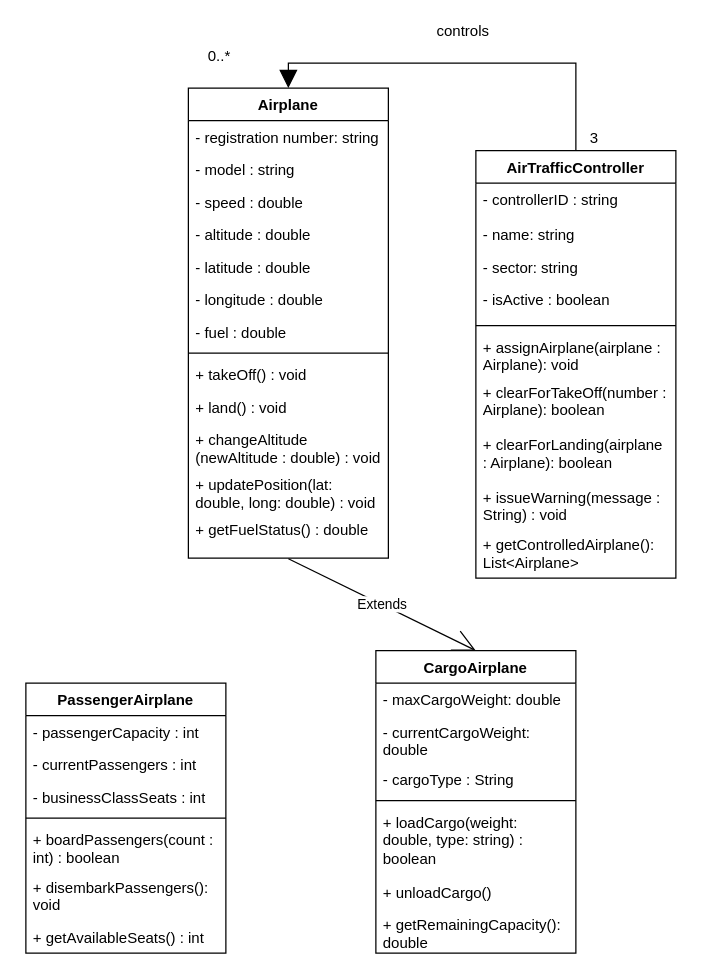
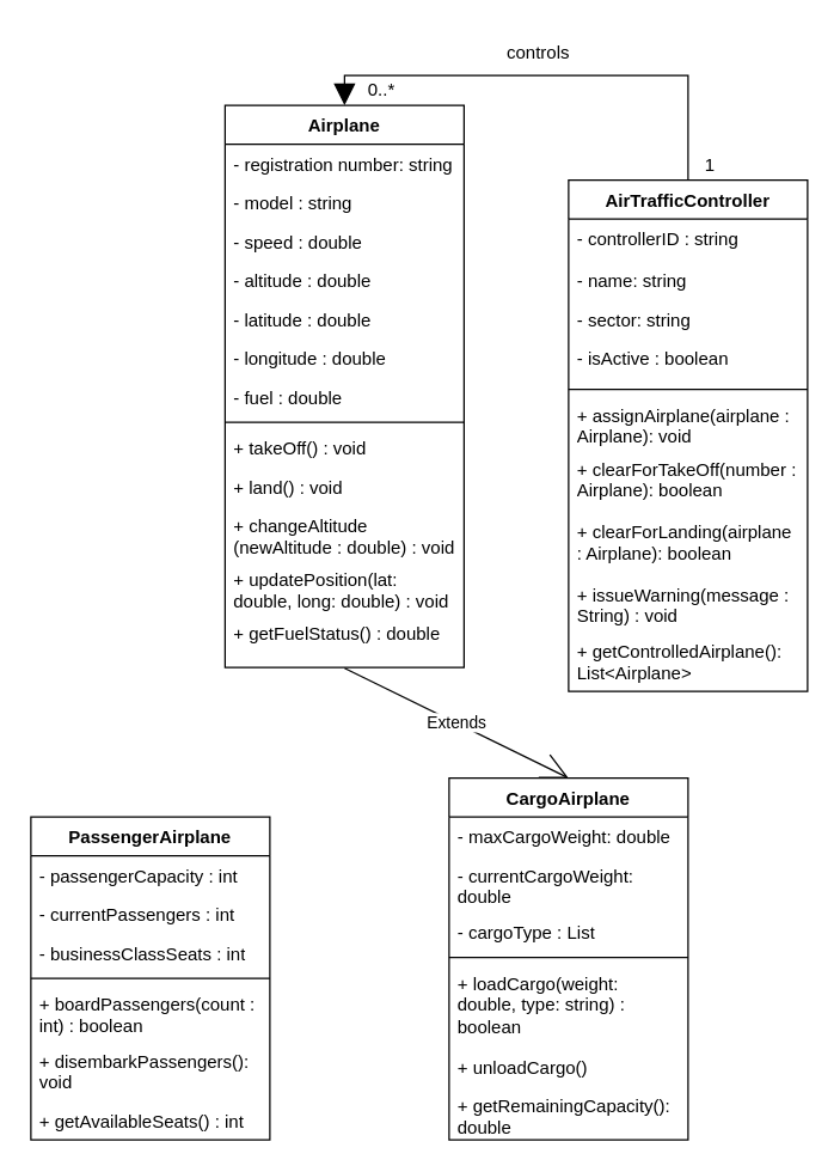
  <mxCell id="0" style=";html=1;" />
  <mxCell id="1" style=";html=1;" parent="0" />
  <mxCell id="2" value="AirTrafficController" style="swimlane;fontStyle=1;align=center;verticalAlign=top;childLayout=stackLayout;horizontal=1;startSize=26;horizontalStack=0;resizeParent=1;resizeParentMax=0;resizeLast=0;collapsible=1;marginBottom=0;whiteSpace=wrap;html=1;" parent="1" vertex="1"><mxGeometry x="380" y="120" width="160" height="342" as="geometry" /></mxCell>
  <mxCell id="3" value="- controllerID : string" style="text;strokeColor=none;fillColor=none;align=left;verticalAlign=top;spacingLeft=4;spacingRight=4;overflow=hidden;rotatable=0;points=[[0,0.5],[1,0.5]];portConstraint=eastwest;whiteSpace=wrap;html=1;" parent="2" vertex="1"><mxGeometry y="26" width="160" height="28" as="geometry" /></mxCell>
  <mxCell id="4" value="- name: string" style="text;strokeColor=none;fillColor=none;align=left;verticalAlign=top;spacingLeft=4;spacingRight=4;overflow=hidden;rotatable=0;points=[[0,0.5],[1,0.5]];portConstraint=eastwest;whiteSpace=wrap;html=1;" parent="2" vertex="1"><mxGeometry y="54" width="160" height="26" as="geometry" /></mxCell>
  <mxCell id="5" value="- sector: string" style="text;strokeColor=none;fillColor=none;align=left;verticalAlign=top;spacingLeft=4;spacingRight=4;overflow=hidden;rotatable=0;points=[[0,0.5],[1,0.5]];portConstraint=eastwest;whiteSpace=wrap;html=1;" parent="2" vertex="1"><mxGeometry y="80" width="160" height="26" as="geometry" /></mxCell>
  <mxCell id="6" value="- isActive : boolean" style="text;strokeColor=none;fillColor=none;align=left;verticalAlign=top;spacingLeft=4;spacingRight=4;overflow=hidden;rotatable=0;points=[[0,0.5],[1,0.5]];portConstraint=eastwest;whiteSpace=wrap;html=1;" vertex="1" parent="2"><mxGeometry y="106" width="160" height="30" as="geometry" /></mxCell>
  <mxCell id="7" value="" style="line;strokeWidth=1;fillColor=none;align=left;verticalAlign=middle;spacingTop=-1;spacingLeft=3;spacingRight=3;rotatable=0;labelPosition=right;points=[];portConstraint=eastwest;strokeColor=inherit;" parent="2" vertex="1"><mxGeometry y="136" width="160" height="8" as="geometry" /></mxCell>
  <mxCell id="8" value="+ assignAirplane(airplane : Airplane): void" style="text;strokeColor=none;fillColor=none;align=left;verticalAlign=top;spacingLeft=4;spacingRight=4;overflow=hidden;rotatable=0;points=[[0,0.5],[1,0.5]];portConstraint=eastwest;whiteSpace=wrap;html=1;" parent="2" vertex="1"><mxGeometry y="144" width="160" height="36" as="geometry" /></mxCell>
  <mxCell id="9" value="+ clearForTakeOff(number : Airplane): boolean" style="text;strokeColor=none;fillColor=none;align=left;verticalAlign=top;spacingLeft=4;spacingRight=4;overflow=hidden;rotatable=0;points=[[0,0.5],[1,0.5]];portConstraint=eastwest;whiteSpace=wrap;html=1;" parent="2" vertex="1"><mxGeometry y="180" width="160" height="42" as="geometry" /></mxCell>
  <mxCell id="10" value="+ clearForLanding(airplane : Airplane): boolean" style="text;strokeColor=none;fillColor=none;align=left;verticalAlign=top;spacingLeft=4;spacingRight=4;overflow=hidden;rotatable=0;points=[[0,0.5],[1,0.5]];portConstraint=eastwest;whiteSpace=wrap;html=1;" vertex="1" parent="2"><mxGeometry y="222" width="160" height="42" as="geometry" /></mxCell>
  <mxCell id="11" value="+ issueWarning(message : String) : void" style="text;strokeColor=none;fillColor=none;align=left;verticalAlign=top;spacingLeft=4;spacingRight=4;overflow=hidden;rotatable=0;points=[[0,0.5],[1,0.5]];portConstraint=eastwest;whiteSpace=wrap;html=1;" parent="2" vertex="1"><mxGeometry y="264" width="160" height="38" as="geometry" /></mxCell>
  <mxCell id="12" value="+ getControlledAirplane(): List&amp;lt;Airplane&amp;gt;" style="text;strokeColor=none;fillColor=none;align=left;verticalAlign=top;spacingLeft=4;spacingRight=4;overflow=hidden;rotatable=0;points=[[0,0.5],[1,0.5]];portConstraint=eastwest;whiteSpace=wrap;html=1;" parent="2" vertex="1"><mxGeometry y="302" width="160" height="40" as="geometry" /></mxCell>
  <mxCell id="13" value="Airplane" style="swimlane;fontStyle=1;align=center;verticalAlign=top;childLayout=stackLayout;horizontal=1;startSize=26;horizontalStack=0;resizeParent=1;resizeParentMax=0;resizeLast=0;collapsible=1;marginBottom=0;whiteSpace=wrap;html=1;" parent="1" vertex="1"><mxGeometry x="150" y="70" width="160" height="376" as="geometry" /></mxCell>
  <mxCell id="14" value="- registration number: string" style="text;strokeColor=none;fillColor=none;align=left;verticalAlign=top;spacingLeft=4;spacingRight=4;overflow=hidden;rotatable=0;points=[[0,0.5],[1,0.5]];portConstraint=eastwest;whiteSpace=wrap;html=1;" parent="13" vertex="1"><mxGeometry y="26" width="160" height="26" as="geometry" /></mxCell>
  <mxCell id="15" value="- model : string" style="text;strokeColor=none;fillColor=none;align=left;verticalAlign=top;spacingLeft=4;spacingRight=4;overflow=hidden;rotatable=0;points=[[0,0.5],[1,0.5]];portConstraint=eastwest;whiteSpace=wrap;html=1;" vertex="1" parent="13"><mxGeometry y="52" width="160" height="26" as="geometry" /></mxCell>
  <mxCell id="16" value="- speed : double" style="text;strokeColor=none;fillColor=none;align=left;verticalAlign=top;spacingLeft=4;spacingRight=4;overflow=hidden;rotatable=0;points=[[0,0.5],[1,0.5]];portConstraint=eastwest;whiteSpace=wrap;html=1;" vertex="1" parent="13"><mxGeometry y="78" width="160" height="26" as="geometry" /></mxCell>
  <mxCell id="17" value="- altitude : double" style="text;strokeColor=none;fillColor=none;align=left;verticalAlign=top;spacingLeft=4;spacingRight=4;overflow=hidden;rotatable=0;points=[[0,0.5],[1,0.5]];portConstraint=eastwest;whiteSpace=wrap;html=1;" vertex="1" parent="13"><mxGeometry y="104" width="160" height="26" as="geometry" /></mxCell>
  <mxCell id="18" value="- latitude : double" style="text;strokeColor=none;fillColor=none;align=left;verticalAlign=top;spacingLeft=4;spacingRight=4;overflow=hidden;rotatable=0;points=[[0,0.5],[1,0.5]];portConstraint=eastwest;whiteSpace=wrap;html=1;" vertex="1" parent="13"><mxGeometry y="130" width="160" height="26" as="geometry" /></mxCell>
  <mxCell id="19" value="- longitude : double" style="text;strokeColor=none;fillColor=none;align=left;verticalAlign=top;spacingLeft=4;spacingRight=4;overflow=hidden;rotatable=0;points=[[0,0.5],[1,0.5]];portConstraint=eastwest;whiteSpace=wrap;html=1;" vertex="1" parent="13"><mxGeometry y="156" width="160" height="26" as="geometry" /></mxCell>
  <mxCell id="20" value="- fuel : double" style="text;strokeColor=none;fillColor=none;align=left;verticalAlign=top;spacingLeft=4;spacingRight=4;overflow=hidden;rotatable=0;points=[[0,0.5],[1,0.5]];portConstraint=eastwest;whiteSpace=wrap;html=1;" vertex="1" parent="13"><mxGeometry y="182" width="160" height="26" as="geometry" /></mxCell>
  <mxCell id="21" value="" style="line;strokeWidth=1;fillColor=none;align=left;verticalAlign=middle;spacingTop=-1;spacingLeft=3;spacingRight=3;rotatable=0;labelPosition=right;points=[];portConstraint=eastwest;strokeColor=inherit;" parent="13" vertex="1"><mxGeometry y="208" width="160" height="8" as="geometry" /></mxCell>
  <mxCell id="22" value="+ takeOff() : void" style="text;strokeColor=none;fillColor=none;align=left;verticalAlign=top;spacingLeft=4;spacingRight=4;overflow=hidden;rotatable=0;points=[[0,0.5],[1,0.5]];portConstraint=eastwest;whiteSpace=wrap;html=1;" parent="13" vertex="1"><mxGeometry y="216" width="160" height="26" as="geometry" /></mxCell>
  <mxCell id="23" value="+ land() : void" style="text;strokeColor=none;fillColor=none;align=left;verticalAlign=top;spacingLeft=4;spacingRight=4;overflow=hidden;rotatable=0;points=[[0,0.5],[1,0.5]];portConstraint=eastwest;whiteSpace=wrap;html=1;" vertex="1" parent="13"><mxGeometry y="242" width="160" height="26" as="geometry" /></mxCell>
  <mxCell id="24" value="+ changeAltitude (newAltitude : double) : void" style="text;strokeColor=none;fillColor=none;align=left;verticalAlign=top;spacingLeft=4;spacingRight=4;overflow=hidden;rotatable=0;points=[[0,0.5],[1,0.5]];portConstraint=eastwest;whiteSpace=wrap;html=1;" parent="13" vertex="1"><mxGeometry y="268" width="160" height="36" as="geometry" /></mxCell>
  <mxCell id="25" value="+ updatePosition(lat: double, long: double) : void" style="text;strokeColor=none;fillColor=none;align=left;verticalAlign=top;spacingLeft=4;spacingRight=4;overflow=hidden;rotatable=0;points=[[0,0.5],[1,0.5]];portConstraint=eastwest;whiteSpace=wrap;html=1;" vertex="1" parent="13"><mxGeometry y="304" width="160" height="36" as="geometry" /></mxCell>
  <mxCell id="26" value="+ getFuelStatus() : double" style="text;strokeColor=none;fillColor=none;align=left;verticalAlign=top;spacingLeft=4;spacingRight=4;overflow=hidden;rotatable=0;points=[[0,0.5],[1,0.5]];portConstraint=eastwest;whiteSpace=wrap;html=1;" vertex="1" parent="13"><mxGeometry y="340" width="160" height="36" as="geometry" /></mxCell>
  <mxCell id="27" value="PassengerAirplane" style="swimlane;fontStyle=1;align=center;verticalAlign=top;childLayout=stackLayout;horizontal=1;startSize=26;horizontalStack=0;resizeParent=1;resizeParentMax=0;resizeLast=0;collapsible=1;marginBottom=0;whiteSpace=wrap;html=1;" vertex="1" parent="1"><mxGeometry x="20" y="546" width="160" height="216" as="geometry" /></mxCell>
  <mxCell id="28" value="- passengerCapacity : int" style="text;strokeColor=none;fillColor=none;align=left;verticalAlign=top;spacingLeft=4;spacingRight=4;overflow=hidden;rotatable=0;points=[[0,0.5],[1,0.5]];portConstraint=eastwest;whiteSpace=wrap;html=1;" vertex="1" parent="27"><mxGeometry y="26" width="160" height="26" as="geometry" /></mxCell>
  <mxCell id="29" value="- currentPassengers : int" style="text;strokeColor=none;fillColor=none;align=left;verticalAlign=top;spacingLeft=4;spacingRight=4;overflow=hidden;rotatable=0;points=[[0,0.5],[1,0.5]];portConstraint=eastwest;whiteSpace=wrap;html=1;" vertex="1" parent="27"><mxGeometry y="52" width="160" height="26" as="geometry" /></mxCell>
  <mxCell id="30" value="- businessClassSeats : int" style="text;strokeColor=none;fillColor=none;align=left;verticalAlign=top;spacingLeft=4;spacingRight=4;overflow=hidden;rotatable=0;points=[[0,0.5],[1,0.5]];portConstraint=eastwest;whiteSpace=wrap;html=1;" vertex="1" parent="27"><mxGeometry y="78" width="160" height="26" as="geometry" /></mxCell>
  <mxCell id="31" value="" style="line;strokeWidth=1;fillColor=none;align=left;verticalAlign=middle;spacingTop=-1;spacingLeft=3;spacingRight=3;rotatable=0;labelPosition=right;points=[];portConstraint=eastwest;strokeColor=inherit;" vertex="1" parent="27"><mxGeometry y="104" width="160" height="8" as="geometry" /></mxCell>
  <mxCell id="32" value="+ boardPassengers(count : int) : boolean" style="text;strokeColor=none;fillColor=none;align=left;verticalAlign=top;spacingLeft=4;spacingRight=4;overflow=hidden;rotatable=0;points=[[0,0.5],[1,0.5]];portConstraint=eastwest;whiteSpace=wrap;html=1;" vertex="1" parent="27"><mxGeometry y="112" width="160" height="38" as="geometry" /></mxCell>
  <mxCell id="33" value="+ disembarkPassengers(): void" style="text;strokeColor=none;fillColor=none;align=left;verticalAlign=top;spacingLeft=4;spacingRight=4;overflow=hidden;rotatable=0;points=[[0,0.5],[1,0.5]];portConstraint=eastwest;whiteSpace=wrap;html=1;" vertex="1" parent="27"><mxGeometry y="150" width="160" height="40" as="geometry" /></mxCell>
  <mxCell id="34" value="+ getAvailableSeats() : int" style="text;strokeColor=none;fillColor=none;align=left;verticalAlign=top;spacingLeft=4;spacingRight=4;overflow=hidden;rotatable=0;points=[[0,0.5],[1,0.5]];portConstraint=eastwest;whiteSpace=wrap;html=1;" vertex="1" parent="27"><mxGeometry y="190" width="160" height="26" as="geometry" /></mxCell>
  <mxCell id="35" value="CargoAirplane" style="swimlane;fontStyle=1;align=center;verticalAlign=top;childLayout=stackLayout;horizontal=1;startSize=26;horizontalStack=0;resizeParent=1;resizeParentMax=0;resizeLast=0;collapsible=1;marginBottom=0;whiteSpace=wrap;html=1;" vertex="1" parent="1"><mxGeometry x="300" y="520" width="160" height="242" as="geometry" /></mxCell>
  <mxCell id="36" value="- maxCargoWeight: double" style="text;strokeColor=none;fillColor=none;align=left;verticalAlign=top;spacingLeft=4;spacingRight=4;overflow=hidden;rotatable=0;points=[[0,0.5],[1,0.5]];portConstraint=eastwest;whiteSpace=wrap;html=1;" vertex="1" parent="35"><mxGeometry y="26" width="160" height="26" as="geometry" /></mxCell>
  <mxCell id="37" value="- currentCargoWeight: double" style="text;strokeColor=none;fillColor=none;align=left;verticalAlign=top;spacingLeft=4;spacingRight=4;overflow=hidden;rotatable=0;points=[[0,0.5],[1,0.5]];portConstraint=eastwest;whiteSpace=wrap;html=1;" vertex="1" parent="35"><mxGeometry y="52" width="160" height="38" as="geometry" /></mxCell>
- <mxCell id="38" value="- cargoType : String" style="text;strokeColor=none;fillColor=none;align=left;verticalAlign=top;spacingLeft=4;spacingRight=4;overflow=hidden;rotatable=0;points=[[0,0.5],[1,0.5]];portConstraint=eastwest;whiteSpace=wrap;html=1;" vertex="1" parent="35"><mxGeometry y="90" width="160" height="26" as="geometry" /></mxCell>
+ <mxCell id="38" value="- cargoType : List" style="text;strokeColor=none;fillColor=none;align=left;verticalAlign=top;spacingLeft=4;spacingRight=4;overflow=hidden;rotatable=0;points=[[0,0.5],[1,0.5]];portConstraint=eastwest;whiteSpace=wrap;html=1;" vertex="1" parent="35"><mxGeometry y="90" width="160" height="26" as="geometry" /></mxCell>
  <mxCell id="39" value="" style="line;strokeWidth=1;fillColor=none;align=left;verticalAlign=middle;spacingTop=-1;spacingLeft=3;spacingRight=3;rotatable=0;labelPosition=right;points=[];portConstraint=eastwest;strokeColor=inherit;" vertex="1" parent="35"><mxGeometry y="116" width="160" height="8" as="geometry" /></mxCell>
  <mxCell id="40" value="+ loadCargo(weight: double, type: string) : boolean" style="text;strokeColor=none;fillColor=none;align=left;verticalAlign=top;spacingLeft=4;spacingRight=4;overflow=hidden;rotatable=0;points=[[0,0.5],[1,0.5]];portConstraint=eastwest;whiteSpace=wrap;html=1;" vertex="1" parent="35"><mxGeometry y="124" width="160" height="56" as="geometry" /></mxCell>
  <mxCell id="41" value="+ unloadCargo()" style="text;strokeColor=none;fillColor=none;align=left;verticalAlign=top;spacingLeft=4;spacingRight=4;overflow=hidden;rotatable=0;points=[[0,0.5],[1,0.5]];portConstraint=eastwest;whiteSpace=wrap;html=1;" vertex="1" parent="35"><mxGeometry y="180" width="160" height="26" as="geometry" /></mxCell>
  <mxCell id="42" value="+ getRemainingCapacity(): double" style="text;strokeColor=none;fillColor=none;align=left;verticalAlign=top;spacingLeft=4;spacingRight=4;overflow=hidden;rotatable=0;points=[[0,0.5],[1,0.5]];portConstraint=eastwest;whiteSpace=wrap;html=1;" vertex="1" parent="35"><mxGeometry y="206" width="160" height="36" as="geometry" /></mxCell>
  <mxCell id="43" value="Extends" style="endArrow=open;endSize=16;endFill=0;html=1;rounded=0;entryX=0.5;entryY=0;entryDx=0;entryDy=0;exitX=0.5;exitY=1.014;exitDx=0;exitDy=0;exitPerimeter=0;" edge="1" parent="1" source="26" target="35"><mxGeometry x="0.006" width="160" relative="1" as="geometry"><mxPoint x="240" y="460" as="sourcePoint" /><mxPoint x="260" y="577" as="targetPoint" /><mxPoint as="offset" /></mxGeometry></mxCell>
  <mxCell id="44" value="" style="endArrow=block;endFill=1;endSize=12;html=1;rounded=0;exitX=0.5;exitY=0;exitDx=0;exitDy=0;entryX=0.5;entryY=0;entryDx=0;entryDy=0;" edge="1" parent="1" source="2" target="13"><mxGeometry width="160" relative="1" as="geometry"><mxPoint x="340" y="180" as="sourcePoint" /><mxPoint x="500" y="180" as="targetPoint" /><Array as="points"><mxPoint x="460" y="50" /><mxPoint x="230" y="50" /></Array></mxGeometry></mxCell>
- <mxCell id="45" value="controls" style="text;html=1;whiteSpace=wrap;strokeColor=none;fillColor=none;align=center;verticalAlign=middle;rounded=0;" vertex="1" parent="1"><mxGeometry x="340" y="10" width="60" height="30" as="geometry" /></mxCell>
- <mxCell id="46" value="3" style="text;html=1;whiteSpace=wrap;strokeColor=none;fillColor=none;align=center;verticalAlign=middle;rounded=0;" vertex="1" parent="1"><mxGeometry x="460" y="100" width="30" height="20" as="geometry" /></mxCell>
- <mxCell id="47" value="0..*" style="text;html=1;whiteSpace=wrap;strokeColor=none;fillColor=none;align=center;verticalAlign=middle;rounded=0;" vertex="1" parent="1"><mxGeometry x="160" y="35" width="30" height="20" as="geometry" /></mxCell>
+ <mxCell id="45" value="controls" style="text;html=1;whiteSpace=wrap;strokeColor=none;fillColor=none;align=center;verticalAlign=middle;rounded=0;" vertex="1" parent="1"><mxGeometry x="330" y="20" width="60" height="30" as="geometry" /></mxCell>
+ <mxCell id="46" value="1" style="text;html=1;whiteSpace=wrap;strokeColor=none;fillColor=none;align=center;verticalAlign=middle;rounded=0;" vertex="1" parent="1"><mxGeometry x="460" y="100" width="30" height="20" as="geometry" /></mxCell>
+ <mxCell id="47" value="0..*" style="text;html=1;whiteSpace=wrap;strokeColor=none;fillColor=none;align=center;verticalAlign=middle;rounded=0;" vertex="1" parent="1"><mxGeometry x="240" y="50" width="30" height="20" as="geometry" /></mxCell>
